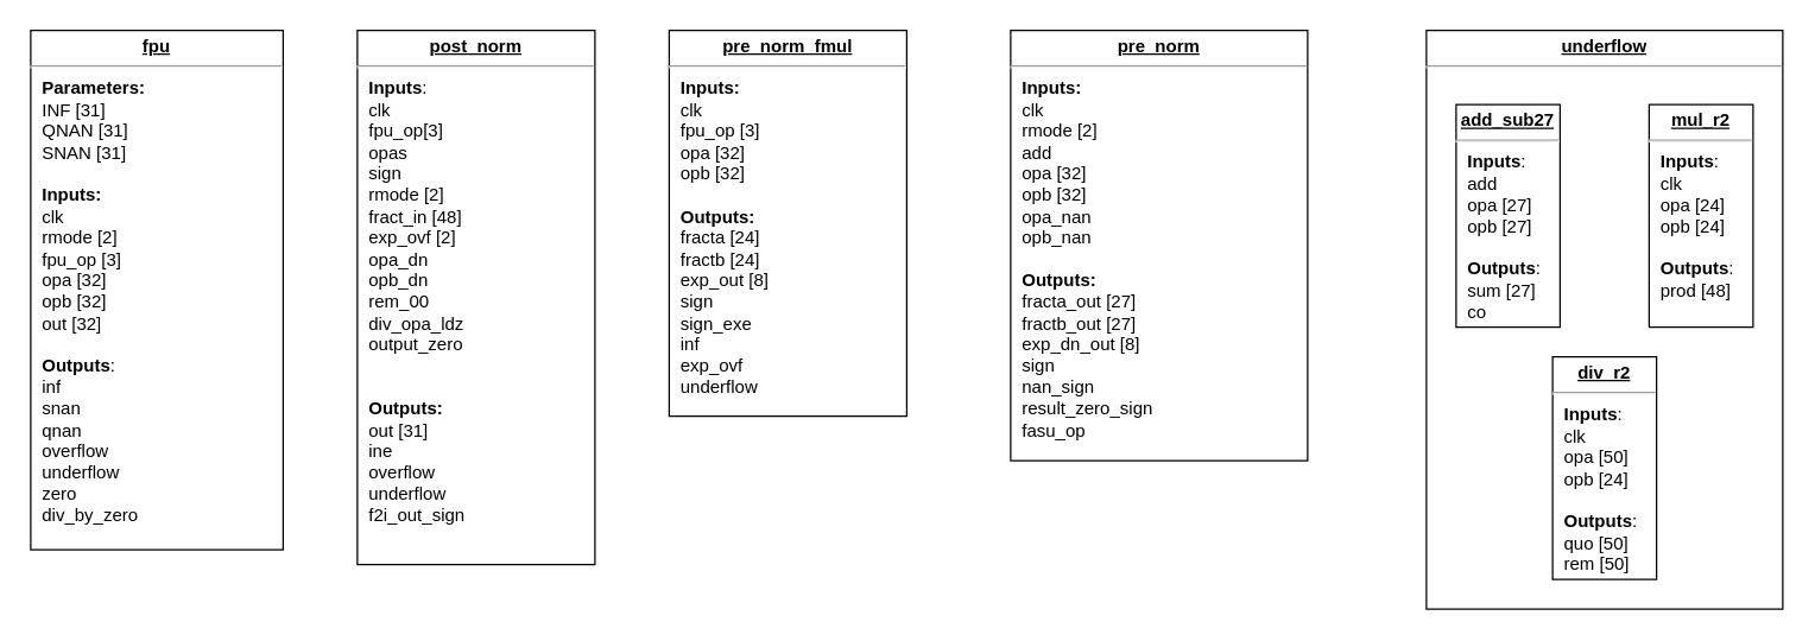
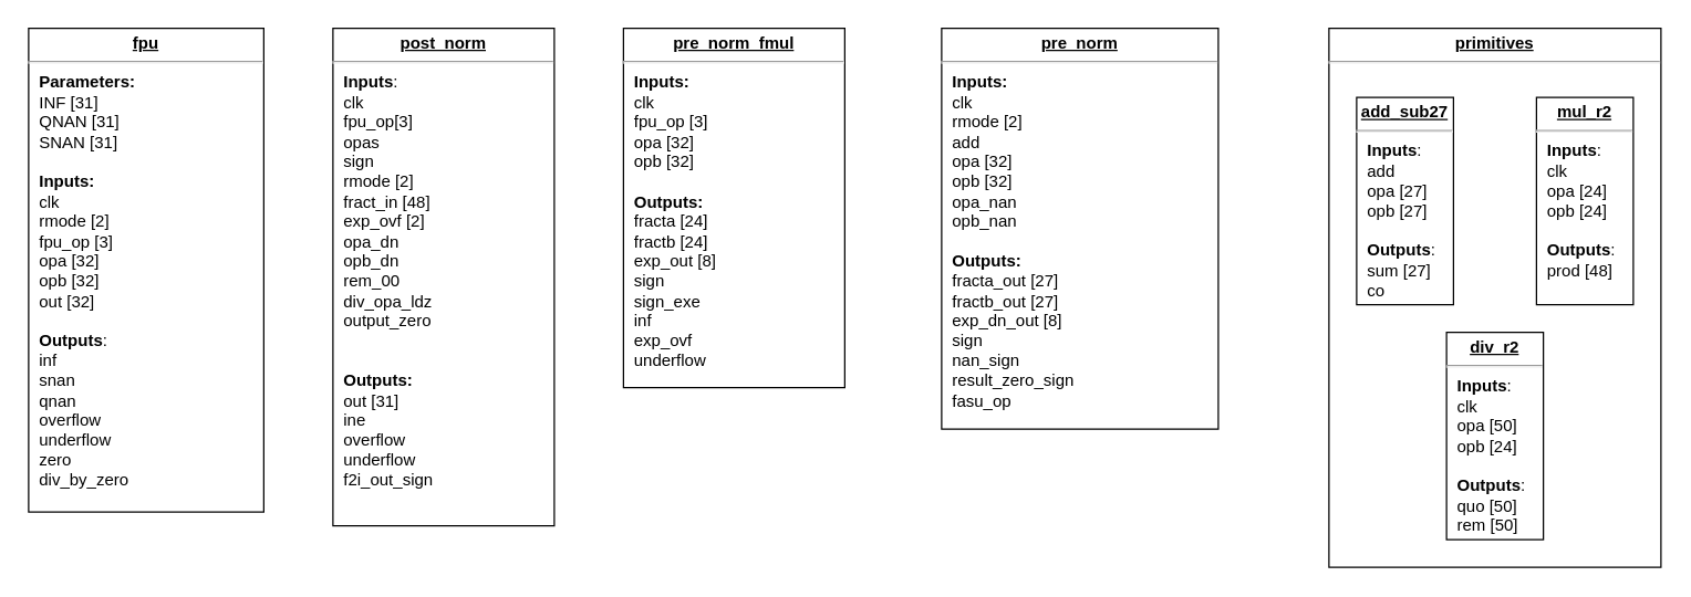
  <mxCell id="0" />
  <mxCell id="1" parent="0" />
  <mxCell id="2" value="&lt;p style=&quot;margin:0px;margin-top:4px;text-align:center;text-decoration:underline;&quot;&gt;&lt;b&gt;fpu&lt;/b&gt;&lt;/p&gt;&lt;hr&gt;&lt;p style=&quot;margin:0px;margin-left:8px;&quot;&gt;&lt;b&gt;Parameters:&lt;/b&gt;&lt;/p&gt;&lt;p style=&quot;margin:0px;margin-left:8px;&quot;&gt;INF [31]&lt;/p&gt;&lt;p style=&quot;margin:0px;margin-left:8px;&quot;&gt;QNAN [31]&lt;/p&gt;&lt;p style=&quot;margin:0px;margin-left:8px;&quot;&gt;SNAN [31]&lt;/p&gt;&lt;p style=&quot;margin:0px;margin-left:8px;&quot;&gt;&lt;br&gt;&lt;/p&gt;&lt;p style=&quot;margin:0px;margin-left:8px;&quot;&gt;&lt;b&gt;Inputs:&lt;/b&gt;&lt;/p&gt;&lt;p style=&quot;margin:0px;margin-left:8px;&quot;&gt;clk&lt;/p&gt;&lt;p style=&quot;margin:0px;margin-left:8px;&quot;&gt;rmode [2]&lt;/p&gt;&lt;p style=&quot;margin:0px;margin-left:8px;&quot;&gt;fpu_op [3]&lt;/p&gt;&lt;p style=&quot;margin:0px;margin-left:8px;&quot;&gt;opa [32]&lt;/p&gt;&lt;p style=&quot;margin:0px;margin-left:8px;&quot;&gt;opb [32]&lt;/p&gt;&lt;p style=&quot;margin:0px;margin-left:8px;&quot;&gt;out [32]&lt;/p&gt;&lt;p style=&quot;margin:0px;margin-left:8px;&quot;&gt;&lt;br&gt;&lt;/p&gt;&lt;p style=&quot;margin:0px;margin-left:8px;&quot;&gt;&lt;b&gt;Outputs&lt;/b&gt;:&lt;/p&gt;&lt;p style=&quot;margin:0px;margin-left:8px;&quot;&gt;inf&lt;/p&gt;&lt;p style=&quot;margin:0px;margin-left:8px;&quot;&gt;snan&lt;/p&gt;&lt;p style=&quot;margin:0px;margin-left:8px;&quot;&gt;qnan&lt;/p&gt;&lt;p style=&quot;margin:0px;margin-left:8px;&quot;&gt;overflow&lt;/p&gt;&lt;p style=&quot;margin:0px;margin-left:8px;&quot;&gt;underflow&lt;/p&gt;&lt;p style=&quot;margin:0px;margin-left:8px;&quot;&gt;zero&lt;/p&gt;&lt;p style=&quot;margin:0px;margin-left:8px;&quot;&gt;div_by_zero&lt;/p&gt;" style="verticalAlign=top;align=left;overflow=fill;fontSize=12;fontFamily=Helvetica;html=1;whiteSpace=wrap;" vertex="1" parent="1"><mxGeometry x="20" y="20" width="170" height="350" as="geometry" /></mxCell>
  <mxCell id="3" value="&lt;p style=&quot;margin:0px;margin-top:4px;text-align:center;text-decoration:underline;&quot;&gt;&lt;b&gt;post_norm&lt;/b&gt;&lt;/p&gt;&lt;hr&gt;&lt;p style=&quot;margin:0px;margin-left:8px;&quot;&gt;&lt;b&gt;Inputs&lt;/b&gt;:&lt;/p&gt;&lt;p style=&quot;margin:0px;margin-left:8px;&quot;&gt;clk&lt;/p&gt;&lt;p style=&quot;margin:0px;margin-left:8px;&quot;&gt;fpu_op[3]&lt;/p&gt;&lt;p style=&quot;margin:0px;margin-left:8px;&quot;&gt;opas&lt;/p&gt;&lt;p style=&quot;margin:0px;margin-left:8px;&quot;&gt;sign&lt;/p&gt;&lt;p style=&quot;margin:0px;margin-left:8px;&quot;&gt;rmode [2]&lt;/p&gt;&lt;p style=&quot;margin:0px;margin-left:8px;&quot;&gt;fract_in [48]&lt;/p&gt;&lt;p style=&quot;margin:0px;margin-left:8px;&quot;&gt;exp_ovf [2]&lt;/p&gt;&lt;p style=&quot;margin:0px;margin-left:8px;&quot;&gt;opa_dn&amp;nbsp;&lt;/p&gt;&lt;p style=&quot;margin:0px;margin-left:8px;&quot;&gt;opb_dn&lt;/p&gt;&lt;p style=&quot;margin:0px;margin-left:8px;&quot;&gt;rem_00&lt;/p&gt;&lt;p style=&quot;margin:0px;margin-left:8px;&quot;&gt;div_opa_ldz&lt;/p&gt;&lt;p style=&quot;margin:0px;margin-left:8px;&quot;&gt;output_zero&lt;/p&gt;&lt;p style=&quot;margin:0px;margin-left:8px;&quot;&gt;&lt;br&gt;&lt;/p&gt;&lt;p style=&quot;margin:0px;margin-left:8px;&quot;&gt;&lt;br&gt;&lt;/p&gt;&lt;p style=&quot;margin:0px;margin-left:8px;&quot;&gt;&lt;b&gt;Outputs:&lt;/b&gt;&lt;/p&gt;&lt;p style=&quot;border-color: var(--border-color); margin: 0px 0px 0px 8px;&quot;&gt;out [31]&lt;/p&gt;&lt;p style=&quot;border-color: var(--border-color); margin: 0px 0px 0px 8px;&quot;&gt;ine&lt;/p&gt;&lt;p style=&quot;border-color: var(--border-color); margin: 0px 0px 0px 8px;&quot;&gt;overflow&lt;/p&gt;&lt;p style=&quot;border-color: var(--border-color); margin: 0px 0px 0px 8px;&quot;&gt;underflow&lt;/p&gt;&lt;p style=&quot;border-color: var(--border-color); margin: 0px 0px 0px 8px;&quot;&gt;f2i_out_sign&lt;/p&gt;&lt;p style=&quot;margin:0px;margin-left:8px;&quot;&gt;&lt;br&gt;&lt;/p&gt;&lt;p style=&quot;margin:0px;margin-left:8px;&quot;&gt;&lt;br&gt;&lt;/p&gt;&lt;p style=&quot;margin:0px;margin-left:8px;&quot;&gt;&lt;br&gt;&lt;/p&gt;" style="verticalAlign=top;align=left;overflow=fill;fontSize=12;fontFamily=Helvetica;html=1;whiteSpace=wrap;" vertex="1" parent="1"><mxGeometry x="240" y="20" width="160" height="360" as="geometry" /></mxCell>
  <mxCell id="4" value="&lt;p style=&quot;margin:0px;margin-top:4px;text-align:center;text-decoration:underline;&quot;&gt;&lt;b&gt;pre_norm_fmul&lt;/b&gt;&lt;/p&gt;&lt;hr&gt;&lt;p style=&quot;margin:0px;margin-left:8px;&quot;&gt;&lt;b&gt;Inputs:&lt;/b&gt;&lt;/p&gt;&lt;p style=&quot;margin:0px;margin-left:8px;&quot;&gt;clk&lt;/p&gt;&lt;p style=&quot;margin:0px;margin-left:8px;&quot;&gt;fpu_op [3]&lt;/p&gt;&lt;p style=&quot;margin:0px;margin-left:8px;&quot;&gt;opa [32]&lt;/p&gt;&lt;p style=&quot;margin:0px;margin-left:8px;&quot;&gt;opb [32]&lt;/p&gt;&lt;p style=&quot;margin:0px;margin-left:8px;&quot;&gt;&lt;br&gt;&lt;/p&gt;&lt;p style=&quot;margin:0px;margin-left:8px;&quot;&gt;&lt;b&gt;Outputs:&lt;/b&gt;&lt;/p&gt;&lt;p style=&quot;margin:0px;margin-left:8px;&quot;&gt;fracta [24]&lt;/p&gt;&lt;p style=&quot;margin:0px;margin-left:8px;&quot;&gt;fractb [24]&lt;/p&gt;&lt;p style=&quot;margin:0px;margin-left:8px;&quot;&gt;exp_out [8]&lt;/p&gt;&lt;p style=&quot;margin:0px;margin-left:8px;&quot;&gt;sign&lt;/p&gt;&lt;p style=&quot;margin:0px;margin-left:8px;&quot;&gt;sign_exe&lt;/p&gt;&lt;p style=&quot;margin:0px;margin-left:8px;&quot;&gt;inf&lt;/p&gt;&lt;p style=&quot;margin:0px;margin-left:8px;&quot;&gt;exp_ovf&lt;/p&gt;&lt;p style=&quot;margin:0px;margin-left:8px;&quot;&gt;underflow&lt;/p&gt;" style="verticalAlign=top;align=left;overflow=fill;fontSize=12;fontFamily=Helvetica;html=1;whiteSpace=wrap;" vertex="1" parent="1"><mxGeometry x="450" y="20" width="160" height="260" as="geometry" /></mxCell>
  <mxCell id="5" value="&lt;p style=&quot;margin:0px;margin-top:4px;text-align:center;text-decoration:underline;&quot;&gt;&lt;b&gt;pre_norm&lt;/b&gt;&lt;/p&gt;&lt;hr&gt;&lt;p style=&quot;margin:0px;margin-left:8px;&quot;&gt;&lt;b&gt;Inputs:&lt;/b&gt;&lt;br&gt;clk&lt;/p&gt;&lt;p style=&quot;margin:0px;margin-left:8px;&quot;&gt;rmode [2]&lt;/p&gt;&lt;p style=&quot;margin:0px;margin-left:8px;&quot;&gt;add&lt;/p&gt;&lt;p style=&quot;margin:0px;margin-left:8px;&quot;&gt;opa [32]&lt;/p&gt;&lt;p style=&quot;margin:0px;margin-left:8px;&quot;&gt;opb [32]&lt;/p&gt;&lt;p style=&quot;margin:0px;margin-left:8px;&quot;&gt;opa_nan&lt;/p&gt;&lt;p style=&quot;margin:0px;margin-left:8px;&quot;&gt;opb_nan&lt;/p&gt;&lt;p style=&quot;margin:0px;margin-left:8px;&quot;&gt;&lt;br&gt;&lt;/p&gt;&lt;p style=&quot;margin:0px;margin-left:8px;&quot;&gt;&lt;b&gt;Outputs:&lt;/b&gt;&lt;/p&gt;&lt;p style=&quot;margin:0px;margin-left:8px;&quot;&gt;fracta_out [27]&lt;/p&gt;&lt;p style=&quot;margin:0px;margin-left:8px;&quot;&gt;fractb_out [27]&lt;/p&gt;&lt;p style=&quot;margin:0px;margin-left:8px;&quot;&gt;exp_dn_out [8]&lt;/p&gt;&lt;p style=&quot;margin:0px;margin-left:8px;&quot;&gt;sign&lt;/p&gt;&lt;p style=&quot;margin:0px;margin-left:8px;&quot;&gt;nan_sign&lt;/p&gt;&lt;p style=&quot;margin:0px;margin-left:8px;&quot;&gt;result_zero_sign&lt;/p&gt;&lt;p style=&quot;margin:0px;margin-left:8px;&quot;&gt;fasu_op&lt;/p&gt;" style="verticalAlign=top;align=left;overflow=fill;fontSize=12;fontFamily=Helvetica;html=1;whiteSpace=wrap;" vertex="1" parent="1"><mxGeometry x="680" y="20" width="200" height="290" as="geometry" /></mxCell>
- <mxCell id="6" value="&lt;p style=&quot;margin:0px;margin-top:4px;text-align:center;text-decoration:underline;&quot;&gt;&lt;b&gt;underflow&lt;/b&gt;&lt;/p&gt;&lt;hr&gt;&lt;p style=&quot;margin:0px;margin-left:8px;&quot;&gt;&lt;br&gt;&lt;/p&gt;" style="verticalAlign=top;align=left;overflow=fill;fontSize=12;fontFamily=Helvetica;html=1;whiteSpace=wrap;" vertex="1" parent="1"><mxGeometry x="960" y="20" width="240" height="390" as="geometry" /></mxCell>
+ <mxCell id="6" value="&lt;p style=&quot;margin:0px;margin-top:4px;text-align:center;text-decoration:underline;&quot;&gt;&lt;b&gt;primitives&lt;/b&gt;&lt;/p&gt;&lt;hr&gt;&lt;p style=&quot;margin:0px;margin-left:8px;&quot;&gt;&lt;br&gt;&lt;/p&gt;" style="verticalAlign=top;align=left;overflow=fill;fontSize=12;fontFamily=Helvetica;html=1;whiteSpace=wrap;" vertex="1" parent="1"><mxGeometry x="960" y="20" width="240" height="390" as="geometry" /></mxCell>
  <mxCell id="7" value="&lt;p style=&quot;margin:0px;margin-top:4px;text-align:center;text-decoration:underline;&quot;&gt;&lt;b&gt;add_sub27&lt;/b&gt;&lt;/p&gt;&lt;hr&gt;&lt;p style=&quot;margin:0px;margin-left:8px;&quot;&gt;&lt;b&gt;Inputs&lt;/b&gt;:&lt;/p&gt;&lt;p style=&quot;margin:0px;margin-left:8px;&quot;&gt;add&lt;/p&gt;&lt;p style=&quot;margin:0px;margin-left:8px;&quot;&gt;opa [27]&lt;/p&gt;&lt;p style=&quot;margin:0px;margin-left:8px;&quot;&gt;opb [27]&lt;/p&gt;&lt;p style=&quot;margin:0px;margin-left:8px;&quot;&gt;&lt;br&gt;&lt;/p&gt;&lt;p style=&quot;margin:0px;margin-left:8px;&quot;&gt;&lt;b&gt;Outputs&lt;/b&gt;:&lt;/p&gt;&lt;p style=&quot;margin:0px;margin-left:8px;&quot;&gt;sum [27]&lt;/p&gt;&lt;p style=&quot;margin:0px;margin-left:8px;&quot;&gt;co&lt;/p&gt;" style="verticalAlign=top;align=left;overflow=fill;fontSize=12;fontFamily=Helvetica;html=1;whiteSpace=wrap;" vertex="1" parent="1"><mxGeometry x="980" y="70" width="70" height="150" as="geometry" /></mxCell>
  <mxCell id="8" value="&lt;p style=&quot;margin:0px;margin-top:4px;text-align:center;text-decoration:underline;&quot;&gt;&lt;b&gt;mul_r2&lt;/b&gt;&lt;/p&gt;&lt;hr&gt;&lt;p style=&quot;margin:0px;margin-left:8px;&quot;&gt;&lt;b&gt;Inputs&lt;/b&gt;:&lt;/p&gt;&lt;p style=&quot;margin:0px;margin-left:8px;&quot;&gt;clk&lt;/p&gt;&lt;p style=&quot;margin:0px;margin-left:8px;&quot;&gt;opa [24]&lt;/p&gt;&lt;p style=&quot;margin:0px;margin-left:8px;&quot;&gt;opb [24]&lt;/p&gt;&lt;p style=&quot;margin:0px;margin-left:8px;&quot;&gt;&lt;br&gt;&lt;/p&gt;&lt;p style=&quot;margin:0px;margin-left:8px;&quot;&gt;&lt;b&gt;Outputs&lt;/b&gt;:&lt;/p&gt;&lt;p style=&quot;margin:0px;margin-left:8px;&quot;&gt;prod [48]&lt;/p&gt;" style="verticalAlign=top;align=left;overflow=fill;fontSize=12;fontFamily=Helvetica;html=1;whiteSpace=wrap;" vertex="1" parent="1"><mxGeometry x="1110" y="70" width="70" height="150" as="geometry" /></mxCell>
  <mxCell id="9" value="&lt;p style=&quot;margin:0px;margin-top:4px;text-align:center;text-decoration:underline;&quot;&gt;&lt;b&gt;div_r2&lt;/b&gt;&lt;/p&gt;&lt;hr&gt;&lt;p style=&quot;margin:0px;margin-left:8px;&quot;&gt;&lt;b&gt;Inputs&lt;/b&gt;:&lt;/p&gt;&lt;p style=&quot;margin:0px;margin-left:8px;&quot;&gt;clk&lt;/p&gt;&lt;p style=&quot;margin:0px;margin-left:8px;&quot;&gt;opa [50]&lt;/p&gt;&lt;p style=&quot;margin:0px;margin-left:8px;&quot;&gt;opb [24]&lt;/p&gt;&lt;p style=&quot;margin:0px;margin-left:8px;&quot;&gt;&lt;br&gt;&lt;/p&gt;&lt;p style=&quot;margin:0px;margin-left:8px;&quot;&gt;&lt;b&gt;Outputs&lt;/b&gt;:&lt;/p&gt;&lt;p style=&quot;margin:0px;margin-left:8px;&quot;&gt;quo [50]&lt;/p&gt;&lt;p style=&quot;margin:0px;margin-left:8px;&quot;&gt;rem [50]&lt;/p&gt;" style="verticalAlign=top;align=left;overflow=fill;fontSize=12;fontFamily=Helvetica;html=1;whiteSpace=wrap;" vertex="1" parent="1"><mxGeometry x="1045" y="240" width="70" height="150" as="geometry" /></mxCell>
